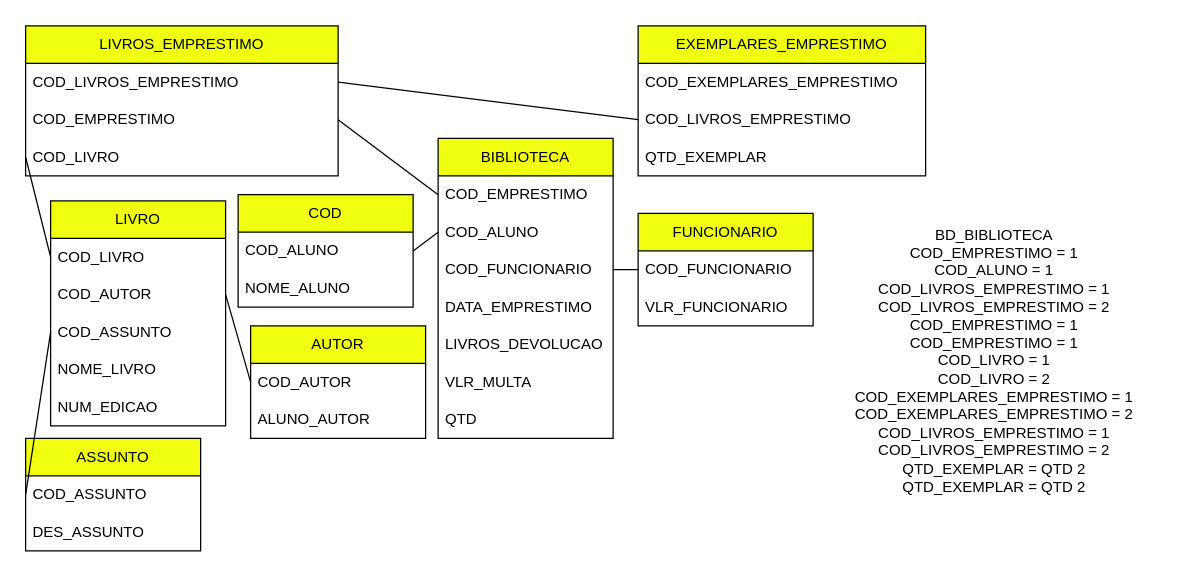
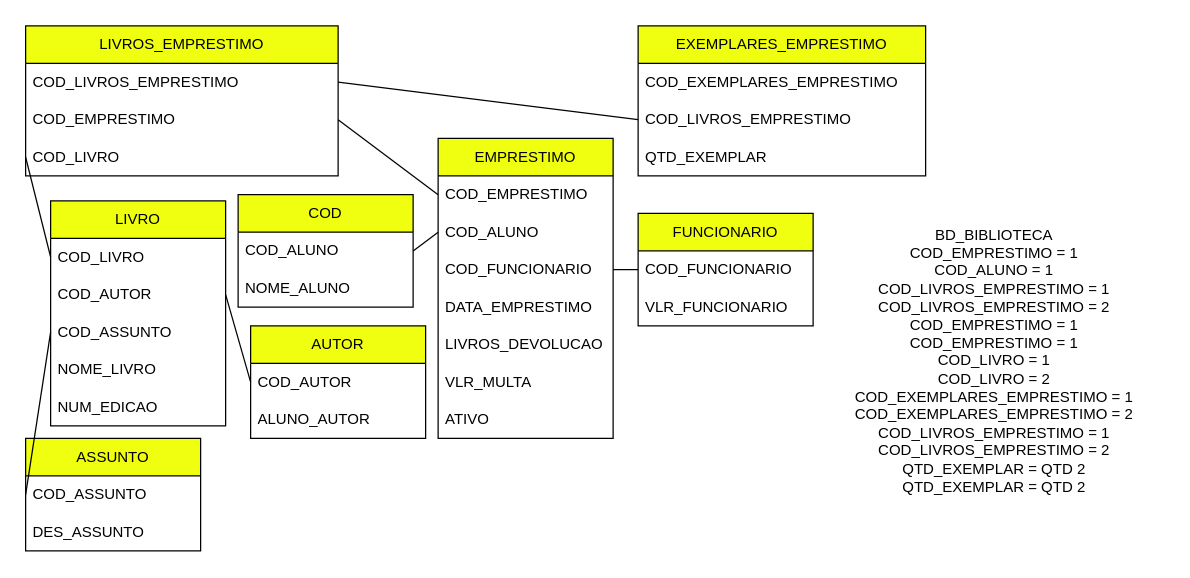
  <mxCell id="0" />
  <mxCell id="1" parent="0" />
- <mxCell id="2" value="BIBLIOTECA" style="swimlane;fontStyle=0;childLayout=stackLayout;horizontal=1;startSize=30;horizontalStack=0;resizeParent=1;resizeParentMax=0;resizeLast=0;collapsible=1;marginBottom=0;whiteSpace=wrap;html=1;fillColor=#EFFF0F;" vertex="1" parent="1"><mxGeometry x="350" y="110" width="140" height="240" as="geometry" /></mxCell>
+ <mxCell id="2" value="EMPRESTIMO" style="swimlane;fontStyle=0;childLayout=stackLayout;horizontal=1;startSize=30;horizontalStack=0;resizeParent=1;resizeParentMax=0;resizeLast=0;collapsible=1;marginBottom=0;whiteSpace=wrap;html=1;fillColor=#EFFF0F;" vertex="1" parent="1"><mxGeometry x="350" y="110" width="140" height="240" as="geometry" /></mxCell>
  <mxCell id="3" value="COD_EMPRESTIMO" style="text;strokeColor=none;fillColor=none;align=left;verticalAlign=middle;spacingLeft=4;spacingRight=4;overflow=hidden;points=[[0,0.5],[1,0.5]];portConstraint=eastwest;rotatable=0;whiteSpace=wrap;html=1;" vertex="1" parent="2"><mxGeometry y="30" width="140" height="30" as="geometry" /></mxCell>
  <mxCell id="4" value="COD_ALUNO" style="text;strokeColor=none;fillColor=none;align=left;verticalAlign=middle;spacingLeft=4;spacingRight=4;overflow=hidden;points=[[0,0.5],[1,0.5]];portConstraint=eastwest;rotatable=0;whiteSpace=wrap;html=1;" vertex="1" parent="2"><mxGeometry y="60" width="140" height="30" as="geometry" /></mxCell>
  <mxCell id="5" value="COD_FUNCIONARIO" style="text;strokeColor=none;fillColor=none;align=left;verticalAlign=middle;spacingLeft=4;spacingRight=4;overflow=hidden;points=[[0,0.5],[1,0.5]];portConstraint=eastwest;rotatable=0;whiteSpace=wrap;html=1;" vertex="1" parent="2"><mxGeometry y="90" width="140" height="30" as="geometry" /></mxCell>
  <mxCell id="6" value="DATA_EMPRESTIMO" style="text;strokeColor=none;fillColor=none;align=left;verticalAlign=middle;spacingLeft=4;spacingRight=4;overflow=hidden;points=[[0,0.5],[1,0.5]];portConstraint=eastwest;rotatable=0;whiteSpace=wrap;html=1;" vertex="1" parent="2"><mxGeometry y="120" width="140" height="30" as="geometry" /></mxCell>
  <mxCell id="7" value="LIVROS_DEVOLUCAO" style="text;strokeColor=none;fillColor=none;align=left;verticalAlign=middle;spacingLeft=4;spacingRight=4;overflow=hidden;points=[[0,0.5],[1,0.5]];portConstraint=eastwest;rotatable=0;whiteSpace=wrap;html=1;" vertex="1" parent="2"><mxGeometry y="150" width="140" height="30" as="geometry" /></mxCell>
  <mxCell id="8" value="VLR_MULTA" style="text;strokeColor=none;fillColor=none;align=left;verticalAlign=middle;spacingLeft=4;spacingRight=4;overflow=hidden;points=[[0,0.5],[1,0.5]];portConstraint=eastwest;rotatable=0;whiteSpace=wrap;html=1;" vertex="1" parent="2"><mxGeometry y="180" width="140" height="30" as="geometry" /></mxCell>
- <mxCell id="9" value="QTD" style="text;strokeColor=none;fillColor=none;align=left;verticalAlign=middle;spacingLeft=4;spacingRight=4;overflow=hidden;points=[[0,0.5],[1,0.5]];portConstraint=eastwest;rotatable=0;whiteSpace=wrap;html=1;" vertex="1" parent="2"><mxGeometry y="210" width="140" height="30" as="geometry" /></mxCell>
+ <mxCell id="9" value="ATIVO" style="text;strokeColor=none;fillColor=none;align=left;verticalAlign=middle;spacingLeft=4;spacingRight=4;overflow=hidden;points=[[0,0.5],[1,0.5]];portConstraint=eastwest;rotatable=0;whiteSpace=wrap;html=1;" vertex="1" parent="2"><mxGeometry y="210" width="140" height="30" as="geometry" /></mxCell>
  <mxCell id="10" value="LIVROS_EMPRESTIMO" style="swimlane;fontStyle=0;childLayout=stackLayout;horizontal=1;startSize=30;horizontalStack=0;resizeParent=1;resizeParentMax=0;resizeLast=0;collapsible=1;marginBottom=0;whiteSpace=wrap;html=1;fillColor=#EFFF0F;" vertex="1" parent="1"><mxGeometry x="20" y="20" width="250" height="120" as="geometry" /></mxCell>
  <mxCell id="11" value="COD_LIVROS_EMPRESTIMO" style="text;strokeColor=none;fillColor=none;align=left;verticalAlign=middle;spacingLeft=4;spacingRight=4;overflow=hidden;points=[[0,0.5],[1,0.5]];portConstraint=eastwest;rotatable=0;whiteSpace=wrap;html=1;" vertex="1" parent="10"><mxGeometry y="30" width="250" height="30" as="geometry" /></mxCell>
  <mxCell id="12" value="COD_EMPRESTIMO" style="text;strokeColor=none;fillColor=none;align=left;verticalAlign=middle;spacingLeft=4;spacingRight=4;overflow=hidden;points=[[0,0.5],[1,0.5]];portConstraint=eastwest;rotatable=0;whiteSpace=wrap;html=1;" vertex="1" parent="10"><mxGeometry y="60" width="250" height="30" as="geometry" /></mxCell>
  <mxCell id="13" value="COD_LIVRO" style="text;strokeColor=none;fillColor=none;align=left;verticalAlign=middle;spacingLeft=4;spacingRight=4;overflow=hidden;points=[[0,0.5],[1,0.5]];portConstraint=eastwest;rotatable=0;whiteSpace=wrap;html=1;" vertex="1" parent="10"><mxGeometry y="90" width="250" height="30" as="geometry" /></mxCell>
  <mxCell id="14" value="EXEMPLARES_EMPRESTIMO" style="swimlane;fontStyle=0;childLayout=stackLayout;horizontal=1;startSize=30;horizontalStack=0;resizeParent=1;resizeParentMax=0;resizeLast=0;collapsible=1;marginBottom=0;whiteSpace=wrap;html=1;fillColor=#EFFF0F;" vertex="1" parent="1"><mxGeometry x="510" y="20" width="230" height="120" as="geometry" /></mxCell>
  <mxCell id="15" value="COD_EXEMPLARES_EMPRESTIMO" style="text;strokeColor=none;fillColor=none;align=left;verticalAlign=middle;spacingLeft=4;spacingRight=4;overflow=hidden;points=[[0,0.5],[1,0.5]];portConstraint=eastwest;rotatable=0;whiteSpace=wrap;html=1;" vertex="1" parent="14"><mxGeometry y="30" width="230" height="30" as="geometry" /></mxCell>
  <mxCell id="16" value="COD_LIVROS_EMPRESTIMO" style="text;strokeColor=none;fillColor=none;align=left;verticalAlign=middle;spacingLeft=4;spacingRight=4;overflow=hidden;points=[[0,0.5],[1,0.5]];portConstraint=eastwest;rotatable=0;whiteSpace=wrap;html=1;" vertex="1" parent="14"><mxGeometry y="60" width="230" height="30" as="geometry" /></mxCell>
  <mxCell id="17" value="QTD_EXEMPLAR" style="text;strokeColor=none;fillColor=none;align=left;verticalAlign=middle;spacingLeft=4;spacingRight=4;overflow=hidden;points=[[0,0.5],[1,0.5]];portConstraint=eastwest;rotatable=0;whiteSpace=wrap;html=1;" vertex="1" parent="14"><mxGeometry y="90" width="230" height="30" as="geometry" /></mxCell>
  <mxCell id="18" value="" style="endArrow=none;html=1;rounded=0;entryX=0;entryY=0.5;entryDx=0;entryDy=0;exitX=1;exitY=0.5;exitDx=0;exitDy=0;" edge="1" parent="1" source="12" target="3"><mxGeometry width="50" height="50" relative="1" as="geometry"><mxPoint x="400" y="220" as="sourcePoint" /><mxPoint x="450" y="170" as="targetPoint" /></mxGeometry></mxCell>
  <mxCell id="19" value="" style="endArrow=none;html=1;rounded=0;entryX=1;entryY=0.5;entryDx=0;entryDy=0;exitX=0;exitY=0.5;exitDx=0;exitDy=0;" edge="1" parent="1" source="16" target="11"><mxGeometry width="50" height="50" relative="1" as="geometry"><mxPoint x="400" y="210" as="sourcePoint" /><mxPoint x="450" y="160" as="targetPoint" /></mxGeometry></mxCell>
  <mxCell id="20" value="COD" style="swimlane;fontStyle=0;childLayout=stackLayout;horizontal=1;startSize=30;horizontalStack=0;resizeParent=1;resizeParentMax=0;resizeLast=0;collapsible=1;marginBottom=0;whiteSpace=wrap;html=1;fillColor=#EFFF0F;" vertex="1" parent="1"><mxGeometry x="190" y="155" width="140" height="90" as="geometry" /></mxCell>
  <mxCell id="21" value="COD_ALUNO" style="text;strokeColor=none;fillColor=none;align=left;verticalAlign=middle;spacingLeft=4;spacingRight=4;overflow=hidden;points=[[0,0.5],[1,0.5]];portConstraint=eastwest;rotatable=0;whiteSpace=wrap;html=1;" vertex="1" parent="20"><mxGeometry y="30" width="140" height="30" as="geometry" /></mxCell>
  <mxCell id="22" value="NOME_ALUNO" style="text;strokeColor=none;fillColor=none;align=left;verticalAlign=middle;spacingLeft=4;spacingRight=4;overflow=hidden;points=[[0,0.5],[1,0.5]];portConstraint=eastwest;rotatable=0;whiteSpace=wrap;html=1;" vertex="1" parent="20"><mxGeometry y="60" width="140" height="30" as="geometry" /></mxCell>
  <mxCell id="23" value="" style="endArrow=none;html=1;rounded=0;entryX=0;entryY=0.5;entryDx=0;entryDy=0;exitX=1;exitY=0.5;exitDx=0;exitDy=0;" edge="1" parent="1" source="21" target="4"><mxGeometry width="50" height="50" relative="1" as="geometry"><mxPoint x="330" y="125" as="sourcePoint" /><mxPoint x="405" y="235" as="targetPoint" /></mxGeometry></mxCell>
  <mxCell id="24" value="FUNCIONARIO" style="swimlane;fontStyle=0;childLayout=stackLayout;horizontal=1;startSize=30;horizontalStack=0;resizeParent=1;resizeParentMax=0;resizeLast=0;collapsible=1;marginBottom=0;whiteSpace=wrap;html=1;fillColor=#EFFF0F;" vertex="1" parent="1"><mxGeometry x="510" y="170" width="140" height="90" as="geometry" /></mxCell>
  <mxCell id="25" value="COD_FUNCIONARIO" style="text;strokeColor=none;fillColor=none;align=left;verticalAlign=middle;spacingLeft=4;spacingRight=4;overflow=hidden;points=[[0,0.5],[1,0.5]];portConstraint=eastwest;rotatable=0;whiteSpace=wrap;html=1;" vertex="1" parent="24"><mxGeometry y="30" width="140" height="30" as="geometry" /></mxCell>
  <mxCell id="26" value="VLR_FUNCIONARIO" style="text;strokeColor=none;fillColor=none;align=left;verticalAlign=middle;spacingLeft=4;spacingRight=4;overflow=hidden;points=[[0,0.5],[1,0.5]];portConstraint=eastwest;rotatable=0;whiteSpace=wrap;html=1;" vertex="1" parent="24"><mxGeometry y="60" width="140" height="30" as="geometry" /></mxCell>
  <mxCell id="27" value="" style="endArrow=none;html=1;rounded=0;entryX=1;entryY=0.5;entryDx=0;entryDy=0;exitX=0;exitY=0.5;exitDx=0;exitDy=0;" edge="1" parent="1" source="25" target="5"><mxGeometry width="50" height="50" relative="1" as="geometry"><mxPoint x="330" y="125" as="sourcePoint" /><mxPoint x="360" y="180" as="targetPoint" /></mxGeometry></mxCell>
  <mxCell id="28" value="LIVRO" style="swimlane;fontStyle=0;childLayout=stackLayout;horizontal=1;startSize=30;horizontalStack=0;resizeParent=1;resizeParentMax=0;resizeLast=0;collapsible=1;marginBottom=0;whiteSpace=wrap;html=1;fillColor=#EFFF0F;" vertex="1" parent="1"><mxGeometry x="40" y="160" width="140" height="180" as="geometry" /></mxCell>
  <mxCell id="29" value="COD_LIVRO" style="text;strokeColor=none;fillColor=none;align=left;verticalAlign=middle;spacingLeft=4;spacingRight=4;overflow=hidden;points=[[0,0.5],[1,0.5]];portConstraint=eastwest;rotatable=0;whiteSpace=wrap;html=1;" vertex="1" parent="28"><mxGeometry y="30" width="140" height="30" as="geometry" /></mxCell>
  <mxCell id="30" value="COD_AUTOR" style="text;strokeColor=none;fillColor=none;align=left;verticalAlign=middle;spacingLeft=4;spacingRight=4;overflow=hidden;points=[[0,0.5],[1,0.5]];portConstraint=eastwest;rotatable=0;whiteSpace=wrap;html=1;" vertex="1" parent="28"><mxGeometry y="60" width="140" height="30" as="geometry" /></mxCell>
  <mxCell id="31" value="COD_ASSUNTO" style="text;strokeColor=none;fillColor=none;align=left;verticalAlign=middle;spacingLeft=4;spacingRight=4;overflow=hidden;points=[[0,0.5],[1,0.5]];portConstraint=eastwest;rotatable=0;whiteSpace=wrap;html=1;" vertex="1" parent="28"><mxGeometry y="90" width="140" height="30" as="geometry" /></mxCell>
  <mxCell id="32" value="NOME_LIVRO" style="text;strokeColor=none;fillColor=none;align=left;verticalAlign=middle;spacingLeft=4;spacingRight=4;overflow=hidden;points=[[0,0.5],[1,0.5]];portConstraint=eastwest;rotatable=0;whiteSpace=wrap;html=1;" vertex="1" parent="28"><mxGeometry y="120" width="140" height="30" as="geometry" /></mxCell>
  <mxCell id="33" value="NUM_EDICAO" style="text;strokeColor=none;fillColor=none;align=left;verticalAlign=middle;spacingLeft=4;spacingRight=4;overflow=hidden;points=[[0,0.5],[1,0.5]];portConstraint=eastwest;rotatable=0;whiteSpace=wrap;html=1;" vertex="1" parent="28"><mxGeometry y="150" width="140" height="30" as="geometry" /></mxCell>
  <mxCell id="34" value="" style="endArrow=none;html=1;rounded=0;entryX=0;entryY=0.5;entryDx=0;entryDy=0;exitX=0;exitY=0.5;exitDx=0;exitDy=0;" edge="1" parent="1" source="29" target="13"><mxGeometry width="50" height="50" relative="1" as="geometry"><mxPoint x="410" y="220" as="sourcePoint" /><mxPoint x="460" y="170" as="targetPoint" /></mxGeometry></mxCell>
  <mxCell id="35" value="AUTOR" style="swimlane;fontStyle=0;childLayout=stackLayout;horizontal=1;startSize=30;horizontalStack=0;resizeParent=1;resizeParentMax=0;resizeLast=0;collapsible=1;marginBottom=0;whiteSpace=wrap;html=1;fillColor=#EFFF0F;" vertex="1" parent="1"><mxGeometry x="200" y="260" width="140" height="90" as="geometry" /></mxCell>
  <mxCell id="36" value="COD_AUTOR" style="text;strokeColor=none;fillColor=none;align=left;verticalAlign=middle;spacingLeft=4;spacingRight=4;overflow=hidden;points=[[0,0.5],[1,0.5]];portConstraint=eastwest;rotatable=0;whiteSpace=wrap;html=1;" vertex="1" parent="35"><mxGeometry y="30" width="140" height="30" as="geometry" /></mxCell>
  <mxCell id="37" value="ALUNO_AUTOR" style="text;strokeColor=none;fillColor=none;align=left;verticalAlign=middle;spacingLeft=4;spacingRight=4;overflow=hidden;points=[[0,0.5],[1,0.5]];portConstraint=eastwest;rotatable=0;whiteSpace=wrap;html=1;" vertex="1" parent="35"><mxGeometry y="60" width="140" height="30" as="geometry" /></mxCell>
  <mxCell id="38" value="" style="endArrow=none;html=1;rounded=0;entryX=0;entryY=0.5;entryDx=0;entryDy=0;exitX=1;exitY=0.5;exitDx=0;exitDy=0;" edge="1" parent="1" source="30" target="36"><mxGeometry width="50" height="50" relative="1" as="geometry"><mxPoint x="90" y="235" as="sourcePoint" /><mxPoint x="80" y="155" as="targetPoint" /></mxGeometry></mxCell>
  <mxCell id="39" value="ASSUNTO" style="swimlane;fontStyle=0;childLayout=stackLayout;horizontal=1;startSize=30;horizontalStack=0;resizeParent=1;resizeParentMax=0;resizeLast=0;collapsible=1;marginBottom=0;whiteSpace=wrap;html=1;fillColor=#EFFF0F;" vertex="1" parent="1"><mxGeometry x="20" y="350" width="140" height="90" as="geometry" /></mxCell>
  <mxCell id="40" value="COD_ASSUNTO" style="text;strokeColor=none;fillColor=none;align=left;verticalAlign=middle;spacingLeft=4;spacingRight=4;overflow=hidden;points=[[0,0.5],[1,0.5]];portConstraint=eastwest;rotatable=0;whiteSpace=wrap;html=1;" vertex="1" parent="39"><mxGeometry y="30" width="140" height="30" as="geometry" /></mxCell>
  <mxCell id="41" value="DES_ASSUNTO" style="text;strokeColor=none;fillColor=none;align=left;verticalAlign=middle;spacingLeft=4;spacingRight=4;overflow=hidden;points=[[0,0.5],[1,0.5]];portConstraint=eastwest;rotatable=0;whiteSpace=wrap;html=1;" vertex="1" parent="39"><mxGeometry y="60" width="140" height="30" as="geometry" /></mxCell>
  <mxCell id="42" value="" style="endArrow=none;html=1;rounded=0;exitX=0;exitY=0.5;exitDx=0;exitDy=0;entryX=0;entryY=0.5;entryDx=0;entryDy=0;" edge="1" parent="1" source="40" target="31"><mxGeometry width="50" height="50" relative="1" as="geometry"><mxPoint x="560" y="235" as="sourcePoint" /><mxPoint x="430" y="340" as="targetPoint" /></mxGeometry></mxCell>
  <mxCell id="43" value="BD_BIBLIOTECA&lt;br&gt;COD_EMPRESTIMO = 1&lt;br&gt;COD_ALUNO = 1&lt;br&gt;COD_LIVROS_EMPRESTIMO = 1&lt;br&gt;COD_LIVROS_EMPRESTIMO = 2&lt;br&gt;COD_EMPRESTIMO = 1&lt;br&gt;COD_EMPRESTIMO = 1&lt;br&gt;COD_LIVRO = 1&lt;br&gt;COD_LIVRO = 2&lt;br&gt;COD_EXEMPLARES_EMPRESTIMO = 1&lt;br&gt;COD_EXEMPLARES_EMPRESTIMO = 2&lt;br&gt;COD_LIVROS_EMPRESTIMO = 1&lt;br&gt;COD_LIVROS_EMPRESTIMO = 2&lt;br&gt;QTD_EXEMPLAR = QTD 2&lt;br&gt;QTD_EXEMPLAR = QTD 2" style="text;html=1;strokeColor=none;fillColor=none;align=center;verticalAlign=middle;whiteSpace=wrap;rounded=0;" vertex="1" parent="1"><mxGeometry x="660" y="155" width="270" height="265" as="geometry" /></mxCell>
